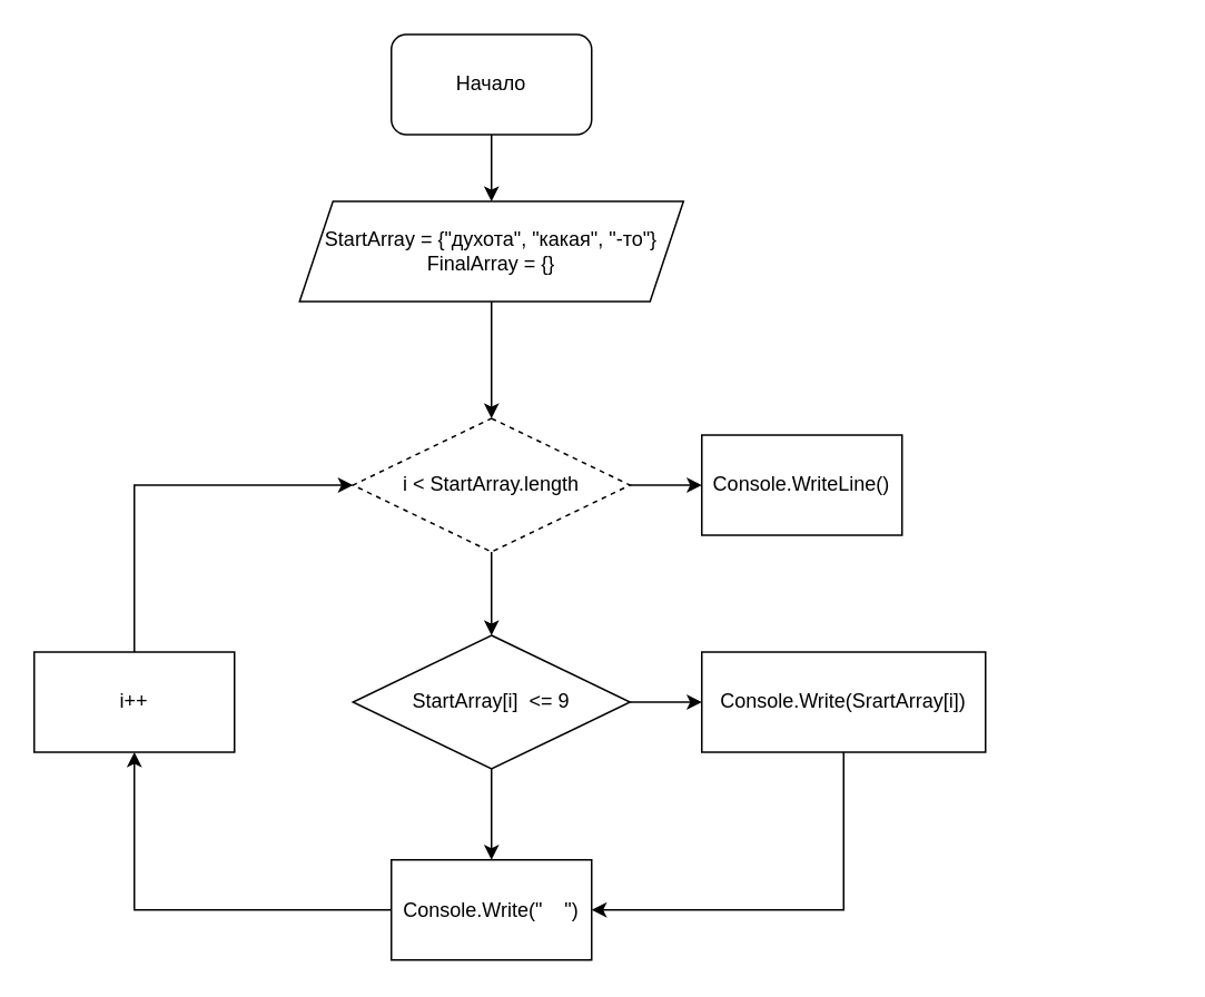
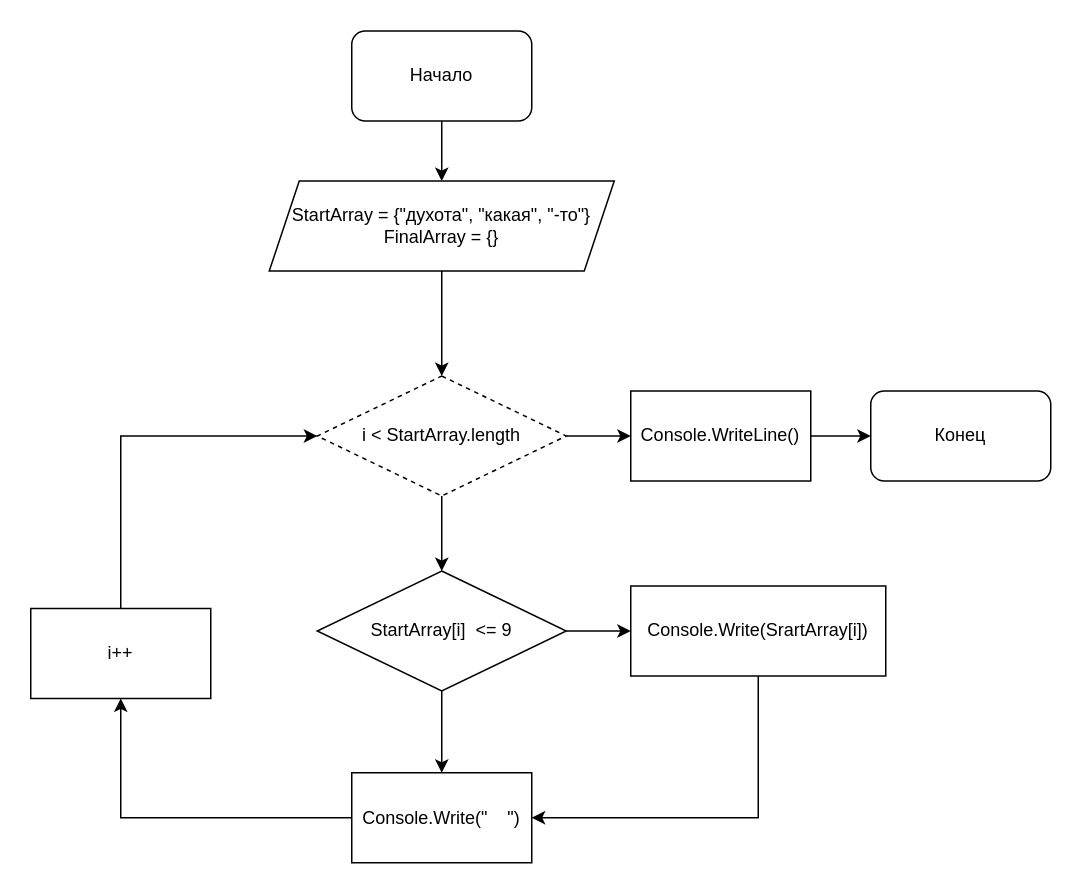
  <mxCell id="0" />
  <mxCell id="1" parent="0" />
  <mxCell id="2" value="" style="edgeStyle=orthogonalEdgeStyle;rounded=0;orthogonalLoop=1;jettySize=auto;html=1;" edge="1" parent="1" source="3" target="5"><mxGeometry relative="1" as="geometry" /></mxCell>
  <mxCell id="3" value="Начало" style="rounded=1;whiteSpace=wrap;html=1;" vertex="1" parent="1"><mxGeometry x="234" y="20" width="120" height="60" as="geometry" /></mxCell>
  <mxCell id="4" value="" style="edgeStyle=orthogonalEdgeStyle;rounded=0;orthogonalLoop=1;jettySize=auto;html=1;" edge="1" parent="1" source="5" target="8"><mxGeometry relative="1" as="geometry" /></mxCell>
  <mxCell id="5" value="StartArray = {&quot;духота&quot;, &quot;какая&quot;, &quot;-то&quot;}&lt;br&gt;FinalArray = {}" style="shape=parallelogram;perimeter=parallelogramPerimeter;whiteSpace=wrap;html=1;fixedSize=1;" vertex="1" parent="1"><mxGeometry x="179" y="120" width="230" height="60" as="geometry" /></mxCell>
  <mxCell id="6" value="" style="edgeStyle=orthogonalEdgeStyle;rounded=0;orthogonalLoop=1;jettySize=auto;html=1;" edge="1" parent="1" source="8" target="12"><mxGeometry relative="1" as="geometry" /></mxCell>
  <mxCell id="7" value="" style="edgeStyle=orthogonalEdgeStyle;rounded=0;orthogonalLoop=1;jettySize=auto;html=1;" edge="1" parent="1" source="8" target="20"><mxGeometry relative="1" as="geometry" /></mxCell>
  <mxCell id="8" value="i &amp;lt; StartArray.length" style="rhombus;whiteSpace=wrap;html=1;dashed=1;" vertex="1" parent="1"><mxGeometry x="211" y="250" width="166" height="80" as="geometry" /></mxCell>
  <mxCell id="9" style="edgeStyle=orthogonalEdgeStyle;rounded=0;orthogonalLoop=1;jettySize=auto;html=1;exitX=0.5;exitY=1;exitDx=0;exitDy=0;" edge="1" parent="1" source="8" target="8"><mxGeometry relative="1" as="geometry" /></mxCell>
  <mxCell id="10" value="" style="edgeStyle=orthogonalEdgeStyle;rounded=0;orthogonalLoop=1;jettySize=auto;html=1;" edge="1" parent="1" source="12" target="14"><mxGeometry relative="1" as="geometry" /></mxCell>
  <mxCell id="11" value="" style="edgeStyle=orthogonalEdgeStyle;rounded=0;orthogonalLoop=1;jettySize=auto;html=1;" edge="1" parent="1" source="12" target="16"><mxGeometry relative="1" as="geometry" /></mxCell>
  <mxCell id="12" value="StartArray[i]&amp;nbsp; &amp;lt;= 9" style="rhombus;whiteSpace=wrap;html=1;" vertex="1" parent="1"><mxGeometry x="211" y="380" width="166" height="80" as="geometry" /></mxCell>
  <mxCell id="13" style="edgeStyle=orthogonalEdgeStyle;rounded=0;orthogonalLoop=1;jettySize=auto;html=1;exitX=0.5;exitY=1;exitDx=0;exitDy=0;entryX=1;entryY=0.5;entryDx=0;entryDy=0;" edge="1" parent="1" source="14" target="16"><mxGeometry relative="1" as="geometry" /></mxCell>
  <mxCell id="14" value="Console.Write(SrartArray[i])" style="rounded=0;whiteSpace=wrap;html=1;" vertex="1" parent="1"><mxGeometry x="420" y="390" width="170" height="60" as="geometry" /></mxCell>
  <mxCell id="15" style="edgeStyle=orthogonalEdgeStyle;rounded=0;orthogonalLoop=1;jettySize=auto;html=1;entryX=0.5;entryY=1;entryDx=0;entryDy=0;" edge="1" parent="1" source="16" target="18"><mxGeometry relative="1" as="geometry" /></mxCell>
  <mxCell id="16" value="Console.Write(&quot;&amp;nbsp; &amp;nbsp; &quot;)" style="rounded=0;whiteSpace=wrap;html=1;" vertex="1" parent="1"><mxGeometry x="234" y="514.5" width="120" height="60" as="geometry" /></mxCell>
  <mxCell id="17" style="edgeStyle=orthogonalEdgeStyle;rounded=0;orthogonalLoop=1;jettySize=auto;html=1;entryX=0;entryY=0.5;entryDx=0;entryDy=0;" edge="1" parent="1" source="18" target="8"><mxGeometry relative="1" as="geometry"><Array as="points"><mxPoint x="80" y="290" /></Array></mxGeometry></mxCell>
- <mxCell id="18" value="i++" style="rounded=0;whiteSpace=wrap;html=1;" vertex="1" parent="1"><mxGeometry x="20" y="390" width="120" height="60" as="geometry" /></mxCell>
+ <mxCell id="18" value="i++" style="rounded=0;whiteSpace=wrap;html=1;" vertex="1" parent="1"><mxGeometry x="20" y="405" width="120" height="60" as="geometry" /></mxCell>
+ <mxCell id="19" value="" style="edgeStyle=orthogonalEdgeStyle;rounded=0;orthogonalLoop=1;jettySize=auto;html=1;" edge="1" parent="1" source="20" target="21"><mxGeometry relative="1" as="geometry" /></mxCell>
  <mxCell id="20" value="Console.WriteLine()" style="rounded=0;whiteSpace=wrap;html=1;" vertex="1" parent="1"><mxGeometry x="420" y="260" width="120" height="60" as="geometry" /></mxCell>
+ <mxCell id="21" value="Конец" style="rounded=1;whiteSpace=wrap;html=1;" vertex="1" parent="1"><mxGeometry x="580" y="260" width="120" height="60" as="geometry" /></mxCell>
